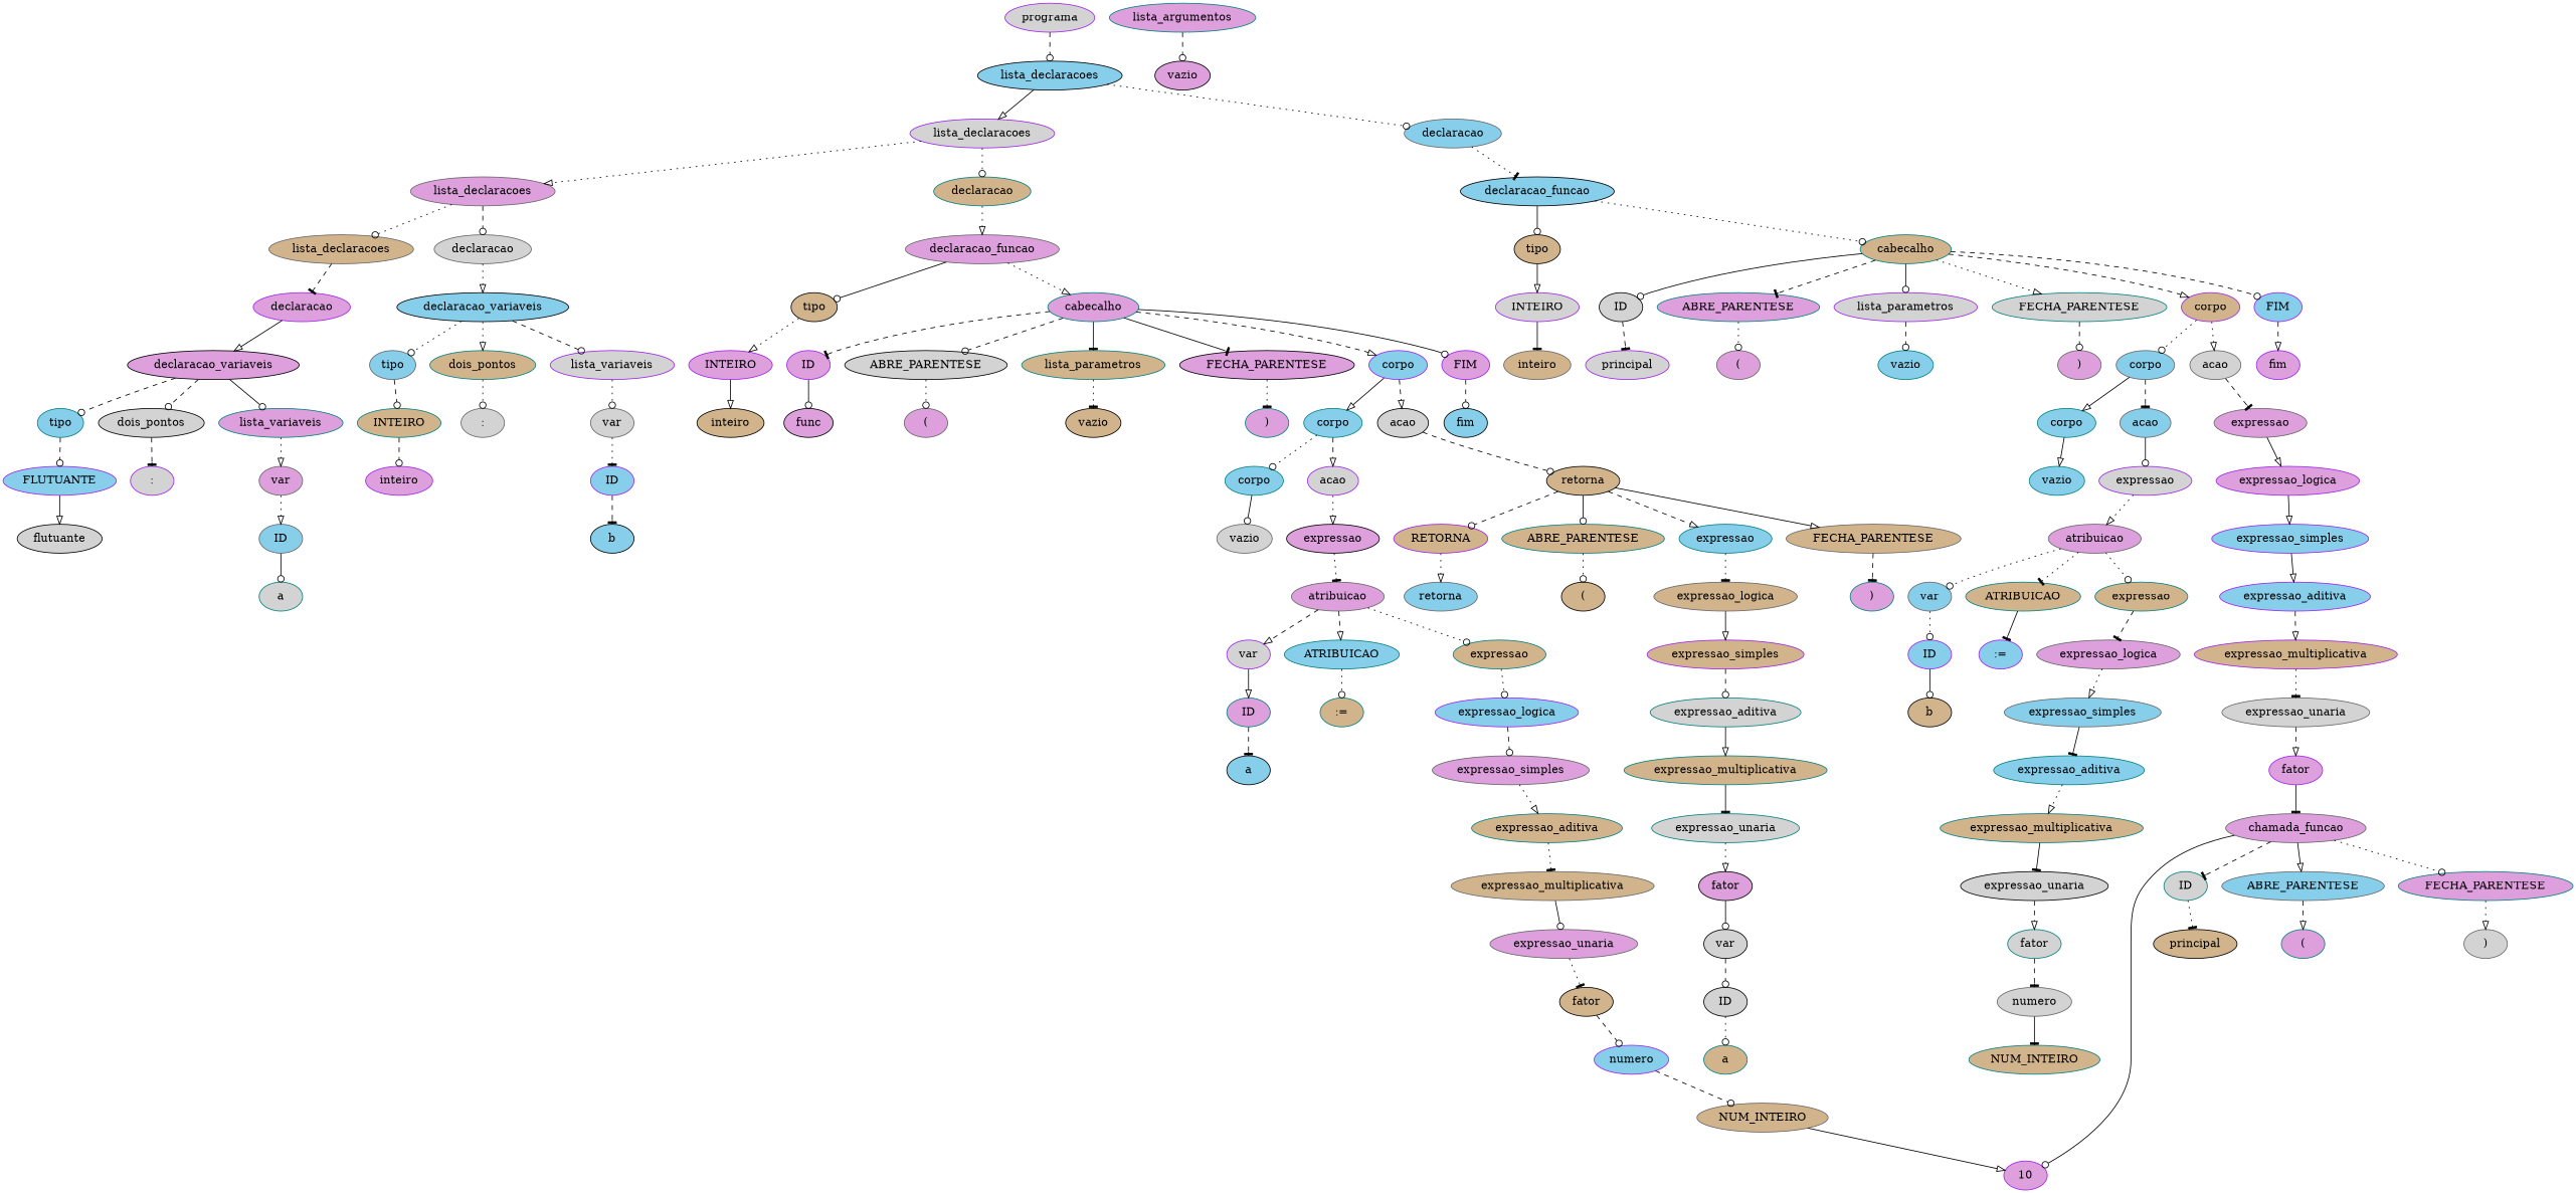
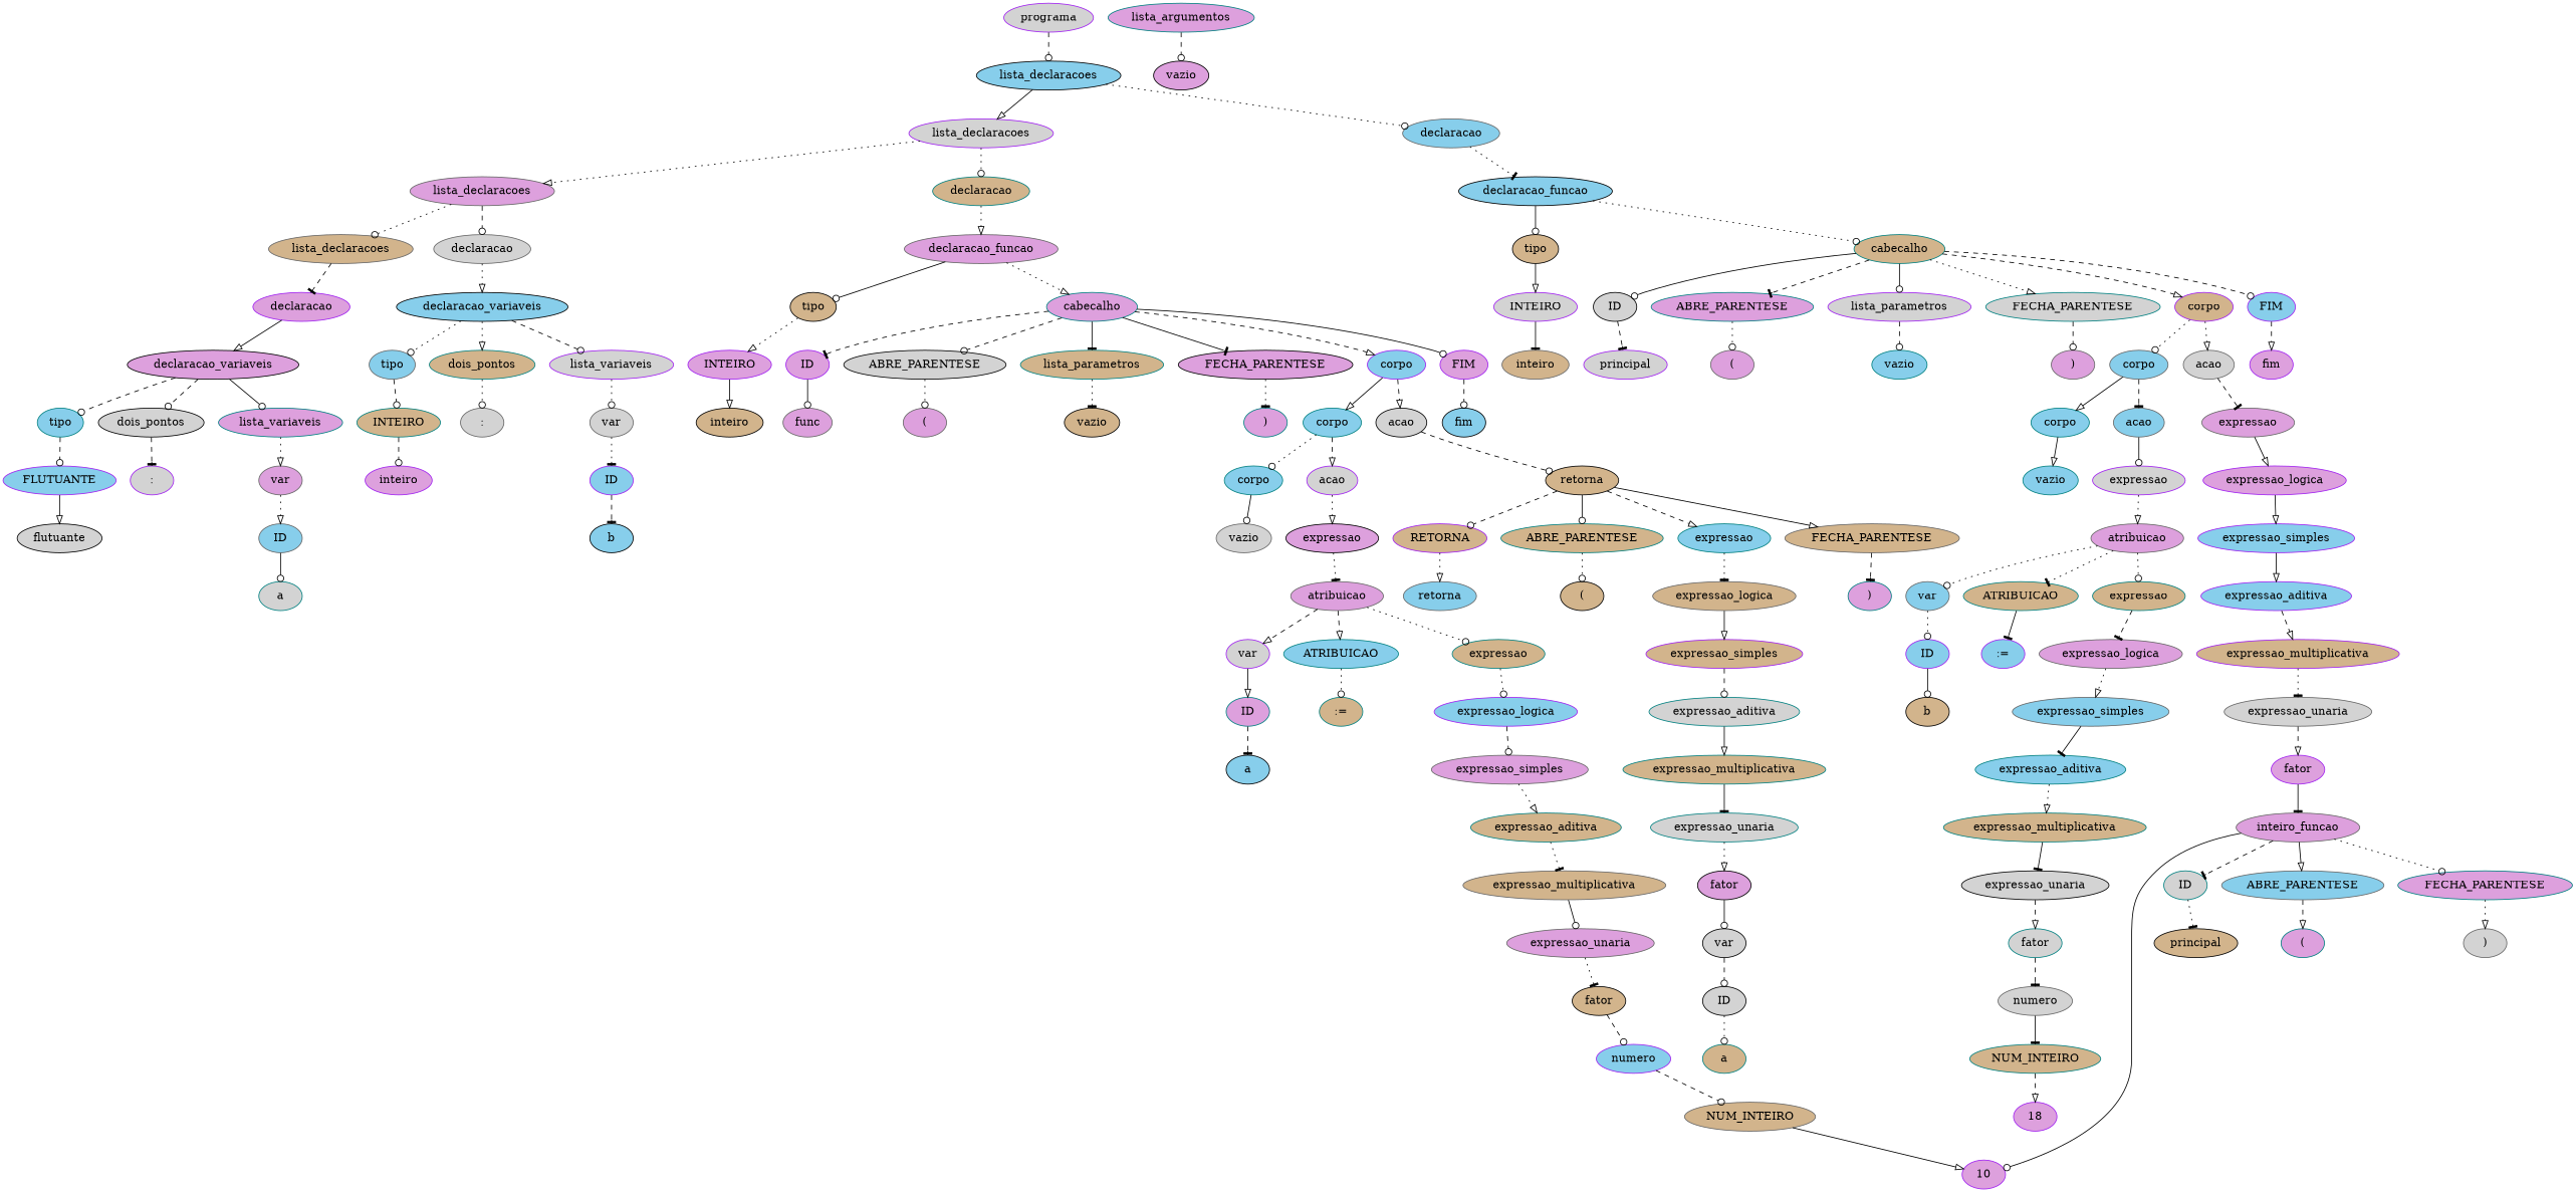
  digraph {
    node [color=teal fillcolor=plum style=filled]
    edge [arrowhead=odot style=dotted]
    n1 [color=purple fillcolor=lightgrey label=programa]
    n2 [color=black fillcolor=skyblue label=lista_declaracoes]
    n3 [color=purple fillcolor=lightgrey label=lista_declaracoes]
    n4 [color=gray40 fillcolor=skyblue label=declaracao]
    n5 [color=gray40 label=lista_declaracoes]
    n6 [fillcolor=tan label=declaracao]
    n7 [color=black fillcolor=skyblue label=declaracao_funcao]
    n8 [color=gray40 fillcolor=tan label=lista_declaracoes]
    n9 [color=gray40 fillcolor=lightgrey label=declaracao]
    n10 [color=gray40 label=declaracao_funcao]
    n11 [color=purple label=declaracao]
    n12 [color=black fillcolor=skyblue label=declaracao_variaveis]
    n13 [color=black label=declaracao_variaveis]
    n14 [fillcolor=skyblue label=tipo]
    n15 [color=black fillcolor=lightgrey label=dois_pontos]
    n16 [label=lista_variaveis]
    n17 [color=purple fillcolor=skyblue label=FLUTUANTE]
    n18 [color=purple fillcolor=lightgrey label=":"]
    n19 [color=gray40 label=var]
    n20 [color=black fillcolor=lightgrey label=flutuante]
    n21 [color=gray40 fillcolor=skyblue label=ID]
    n22 [fillcolor=lightgrey label=a]
    n23 [color=gray40 fillcolor=skyblue label=tipo]
    n24 [fillcolor=tan label=dois_pontos]
    n25 [color=purple fillcolor=lightgrey label=lista_variaveis]
    n26 [fillcolor=tan label=INTEIRO]
    n27 [color=gray40 fillcolor=lightgrey label=":"]
    n28 [color=gray40 fillcolor=lightgrey label=var]
    n29 [color=purple label=inteiro]
    n30 [color=purple fillcolor=skyblue label=ID]
    n31 [color=black fillcolor=skyblue label=b]
    n32 [color=black fillcolor=tan label=tipo]
    n33 [label=cabecalho]
    n34 [color=purple label=INTEIRO]
    n35 [color=purple label=ID]
    n36 [color=black fillcolor=lightgrey label=ABRE_PARENTESE]
    n37 [fillcolor=tan label=lista_parametros]
    n38 [color=black label=FECHA_PARENTESE]
    n39 [color=purple fillcolor=skyblue label=corpo]
    n40 [color=purple label=FIM]
    n41 [color=black fillcolor=tan label=inteiro]
-   n42 [color=black label=func]
+   n42 [color=gray40 label=func]
    n43 [color=gray40 label="("]
    n44 [color=black fillcolor=tan label=vazio]
    n45 [label=")"]
    n46 [fillcolor=skyblue label=corpo]
    n47 [color=black fillcolor=lightgrey label=acao]
    n48 [color=black fillcolor=skyblue label=fim]
    n49 [fillcolor=skyblue label=corpo]
    n50 [color=purple fillcolor=lightgrey label=acao]
    n51 [color=black fillcolor=tan label=retorna]
    n52 [color=gray40 fillcolor=lightgrey label=vazio]
    n53 [color=black label=expressao]
    n54 [color=gray40 label=atribuicao]
    n55 [color=purple fillcolor=lightgrey label=var]
    n56 [fillcolor=skyblue label=ATRIBUICAO]
    n57 [fillcolor=tan label=expressao]
    n58 [label=ID]
    n59 [fillcolor=tan label=":="]
    n60 [color=purple fillcolor=skyblue label=expressao_logica]
    n61 [color=black fillcolor=skyblue label=a]
    n62 [color=gray40 label=expressao_simples]
    n63 [fillcolor=tan label=expressao_aditiva]
    n64 [color=gray40 fillcolor=tan label=expressao_multiplicativa]
    n65 [color=gray40 label=expressao_unaria]
    n66 [color=black fillcolor=tan label=fator]
    n67 [color=purple fillcolor=skyblue label=numero]
    n68 [color=gray40 fillcolor=tan label=NUM_INTEIRO]
    n69 [color=purple label=10]
    n70 [color=purple fillcolor=tan label=RETORNA]
    n71 [fillcolor=tan label=ABRE_PARENTESE]
    n72 [fillcolor=skyblue label=expressao]
    n73 [color=gray40 fillcolor=tan label=FECHA_PARENTESE]
    n74 [color=gray40 fillcolor=skyblue label=retorna]
    n75 [color=black fillcolor=tan label="("]
    n76 [color=gray40 fillcolor=tan label=expressao_logica]
    n77 [label=")"]
    n78 [color=purple fillcolor=tan label=expressao_simples]
    n79 [fillcolor=lightgrey label=expressao_aditiva]
    n80 [fillcolor=tan label=expressao_multiplicativa]
    n81 [fillcolor=lightgrey label=expressao_unaria]
    n82 [color=black label=fator]
    n83 [color=black fillcolor=lightgrey label=var]
    n84 [color=black fillcolor=lightgrey label=ID]
    n85 [fillcolor=tan label=a]
    n86 [color=black fillcolor=tan label=tipo]
    n87 [fillcolor=tan label=cabecalho]
    n88 [color=purple fillcolor=lightgrey label=INTEIRO]
    n89 [color=black fillcolor=lightgrey label=ID]
    n90 [label=ABRE_PARENTESE]
    n91 [color=purple fillcolor=lightgrey label=lista_parametros]
    n92 [fillcolor=lightgrey label=FECHA_PARENTESE]
    n93 [color=purple fillcolor=tan label=corpo]
    n94 [color=purple fillcolor=skyblue label=FIM]
    n95 [color=gray40 fillcolor=tan label=inteiro]
    n96 [color=purple fillcolor=lightgrey label=principal]
    n97 [color=gray40 label="("]
    n98 [fillcolor=skyblue label=vazio]
    n99 [color=gray40 label=")"]
    n100 [color=gray40 fillcolor=skyblue label=corpo]
    n101 [color=gray40 fillcolor=lightgrey label=acao]
    n102 [color=purple label=fim]
    n103 [fillcolor=skyblue label=corpo]
    n104 [color=gray40 fillcolor=skyblue label=acao]
    n105 [color=gray40 label=expressao]
    n106 [fillcolor=skyblue label=vazio]
    n107 [color=purple fillcolor=lightgrey label=expressao]
    n108 [color=gray40 label=atribuicao]
    n109 [color=gray40 fillcolor=skyblue label=var]
    n110 [fillcolor=tan label=ATRIBUICAO]
    n111 [fillcolor=tan label=expressao]
    n112 [color=purple fillcolor=skyblue label=ID]
    n113 [color=purple fillcolor=skyblue label=":="]
    n114 [color=gray40 label=expressao_logica]
    n115 [color=black fillcolor=tan label=b]
    n116 [color=gray40 fillcolor=skyblue label=expressao_simples]
    n117 [fillcolor=skyblue label=expressao_aditiva]
    n118 [fillcolor=tan label=expressao_multiplicativa]
    n119 [color=black fillcolor=lightgrey label=expressao_unaria]
    n120 [fillcolor=lightgrey label=fator]
    n121 [color=gray40 fillcolor=lightgrey label=numero]
    n122 [fillcolor=tan label=NUM_INTEIRO]
+   n123 [color=purple label=18]
    n124 [color=purple label=expressao_logica]
    n125 [color=purple fillcolor=skyblue label=expressao_simples]
    n126 [color=purple fillcolor=skyblue label=expressao_aditiva]
    n127 [color=purple fillcolor=tan label=expressao_multiplicativa]
    n128 [color=gray40 fillcolor=lightgrey label=expressao_unaria]
    n129 [color=purple label=fator]
-   n130 [color=gray40 label=chamada_funcao]
+   n130 [color=gray40 label=inteiro_funcao]
    n131 [fillcolor=lightgrey label=ID]
    n132 [color=gray40 fillcolor=skyblue label=ABRE_PARENTESE]
    n133 [label=FECHA_PARENTESE]
    n134 [color=black fillcolor=tan label=principal]
    n135 [label="("]
    n136 [label=lista_argumentos]
    n137 [color=black label=vazio]
    n138 [color=gray40 fillcolor=lightgrey label=")"]
    n1 -> n2 [style=dashed]
    n2 -> n3 [arrowhead=onormal style=solid]
    n2 -> n4
    n3 -> n5 [arrowhead=onormal]
    n3 -> n6
    n4 -> n7 [arrowhead=tee]
    n5 -> n8
    n5 -> n9 [style=dashed]
    n6 -> n10 [arrowhead=onormal]
    n7 -> n86 [style=solid]
    n7 -> n87
    n8 -> n11 [arrowhead=tee style=dashed]
    n9 -> n12 [arrowhead=onormal]
    n10 -> n32 [style=solid]
    n10 -> n33 [arrowhead=onormal]
    n11 -> n13 [arrowhead=onormal style=solid]
    n12 -> n23
    n12 -> n24 [arrowhead=onormal]
    n12 -> n25 [style=dashed]
    n13 -> n14 [style=dashed]
    n13 -> n15 [style=dashed]
    n13 -> n16 [style=solid]
    n14 -> n17 [style=dashed]
    n15 -> n18 [arrowhead=tee style=dashed]
    n16 -> n19 [arrowhead=onormal]
    n17 -> n20 [arrowhead=onormal style=solid]
    n19 -> n21 [arrowhead=onormal]
    n21 -> n22 [style=solid]
    n23 -> n26 [style=dashed]
    n24 -> n27
    n25 -> n28
    n26 -> n29 [style=dashed]
    n28 -> n30 [arrowhead=tee]
    n30 -> n31 [arrowhead=tee style=dashed]
    n32 -> n34 [arrowhead=onormal]
    n33 -> n35 [arrowhead=tee style=dashed]
    n33 -> n36 [style=dashed]
    n33 -> n37 [arrowhead=tee style=solid]
    n33 -> n38 [arrowhead=tee style=solid]
    n33 -> n39 [arrowhead=onormal style=dashed]
    n33 -> n40 [style=solid]
    n34 -> n41 [arrowhead=onormal style=solid]
    n35 -> n42 [style=solid]
    n36 -> n43
    n37 -> n44 [arrowhead=tee]
    n38 -> n45 [arrowhead=tee]
    n39 -> n46 [arrowhead=onormal style=solid]
    n39 -> n47 [arrowhead=onormal style=dashed]
    n40 -> n48 [style=dashed]
    n46 -> n49
    n46 -> n50 [arrowhead=onormal style=dashed]
    n47 -> n51 [style=dashed]
    n49 -> n52 [style=solid]
    n50 -> n53 [arrowhead=onormal]
    n51 -> n70 [style=dashed]
    n51 -> n71 [style=solid]
    n51 -> n72 [arrowhead=onormal style=dashed]
    n51 -> n73 [arrowhead=onormal style=solid]
    n53 -> n54 [arrowhead=tee]
    n54 -> n55 [arrowhead=onormal style=dashed]
    n54 -> n56 [arrowhead=onormal style=dashed]
    n54 -> n57
    n55 -> n58 [arrowhead=onormal style=solid]
    n56 -> n59
    n57 -> n60
    n58 -> n61 [arrowhead=tee style=dashed]
    n60 -> n62 [style=dashed]
    n62 -> n63 [arrowhead=onormal]
    n63 -> n64 [arrowhead=tee]
    n64 -> n65 [style=solid]
    n65 -> n66 [arrowhead=tee]
    n66 -> n67 [style=dashed]
    n67 -> n68 [style=dashed]
    n68 -> n69 [arrowhead=onormal style=solid]
    n70 -> n74 [arrowhead=onormal]
    n71 -> n75
    n72 -> n76 [arrowhead=tee]
    n73 -> n77 [arrowhead=tee style=dashed]
    n76 -> n78 [arrowhead=onormal style=solid]
    n78 -> n79 [style=dashed]
    n79 -> n80 [arrowhead=onormal style=solid]
    n80 -> n81 [arrowhead=tee style=solid]
    n81 -> n82 [arrowhead=onormal]
    n82 -> n83 [style=solid]
    n83 -> n84 [style=dashed]
    n84 -> n85
    n86 -> n88 [arrowhead=onormal style=solid]
    n87 -> n89 [style=solid]
    n87 -> n90 [arrowhead=tee style=dashed]
    n87 -> n91 [style=solid]
    n87 -> n92 [arrowhead=onormal]
    n87 -> n93 [arrowhead=onormal style=dashed]
    n87 -> n94 [style=dashed]
    n88 -> n95 [arrowhead=tee style=solid]
    n89 -> n96 [arrowhead=tee style=dashed]
    n90 -> n97
    n91 -> n98 [style=dashed]
    n92 -> n99 [style=dashed]
    n93 -> n100
    n93 -> n101 [arrowhead=onormal]
    n94 -> n102 [arrowhead=onormal style=dashed]
    n100 -> n103 [arrowhead=onormal style=solid]
    n100 -> n104 [arrowhead=tee style=dashed]
    n101 -> n105 [arrowhead=tee style=dashed]
    n103 -> n106 [arrowhead=onormal style=solid]
    n104 -> n107 [style=solid]
    n105 -> n124 [arrowhead=onormal style=solid]
    n107 -> n108 [arrowhead=onormal]
    n108 -> n109
    n108 -> n110 [arrowhead=tee]
    n108 -> n111
    n109 -> n112
    n110 -> n113 [arrowhead=tee style=solid]
    n111 -> n114 [arrowhead=tee style=dashed]
    n112 -> n115 [style=solid]
    n114 -> n116 [arrowhead=onormal]
    n116 -> n117 [arrowhead=tee style=solid]
    n117 -> n118 [arrowhead=onormal]
    n118 -> n119 [arrowhead=tee style=solid]
    n119 -> n120 [arrowhead=onormal style=dashed]
    n120 -> n121 [arrowhead=tee style=dashed]
    n121 -> n122 [arrowhead=tee style=solid]
+   n122 -> n123 [arrowhead=onormal style=dashed]
    n124 -> n125 [arrowhead=onormal style=solid]
    n125 -> n126 [arrowhead=onormal style=solid]
    n126 -> n127 [arrowhead=onormal style=dashed]
    n127 -> n128 [arrowhead=tee]
    n128 -> n129 [arrowhead=onormal style=dashed]
    n129 -> n130 [arrowhead=tee style=solid]
    n130 -> n69 [style=solid]
    n130 -> n131 [arrowhead=tee style=dashed]
    n130 -> n132 [arrowhead=onormal style=solid]
    n130 -> n133
    n131 -> n134 [arrowhead=tee]
    n132 -> n135 [arrowhead=onormal style=dashed]
    n133 -> n138 [arrowhead=onormal]
    n136 -> n137 [style=dashed]
  }
